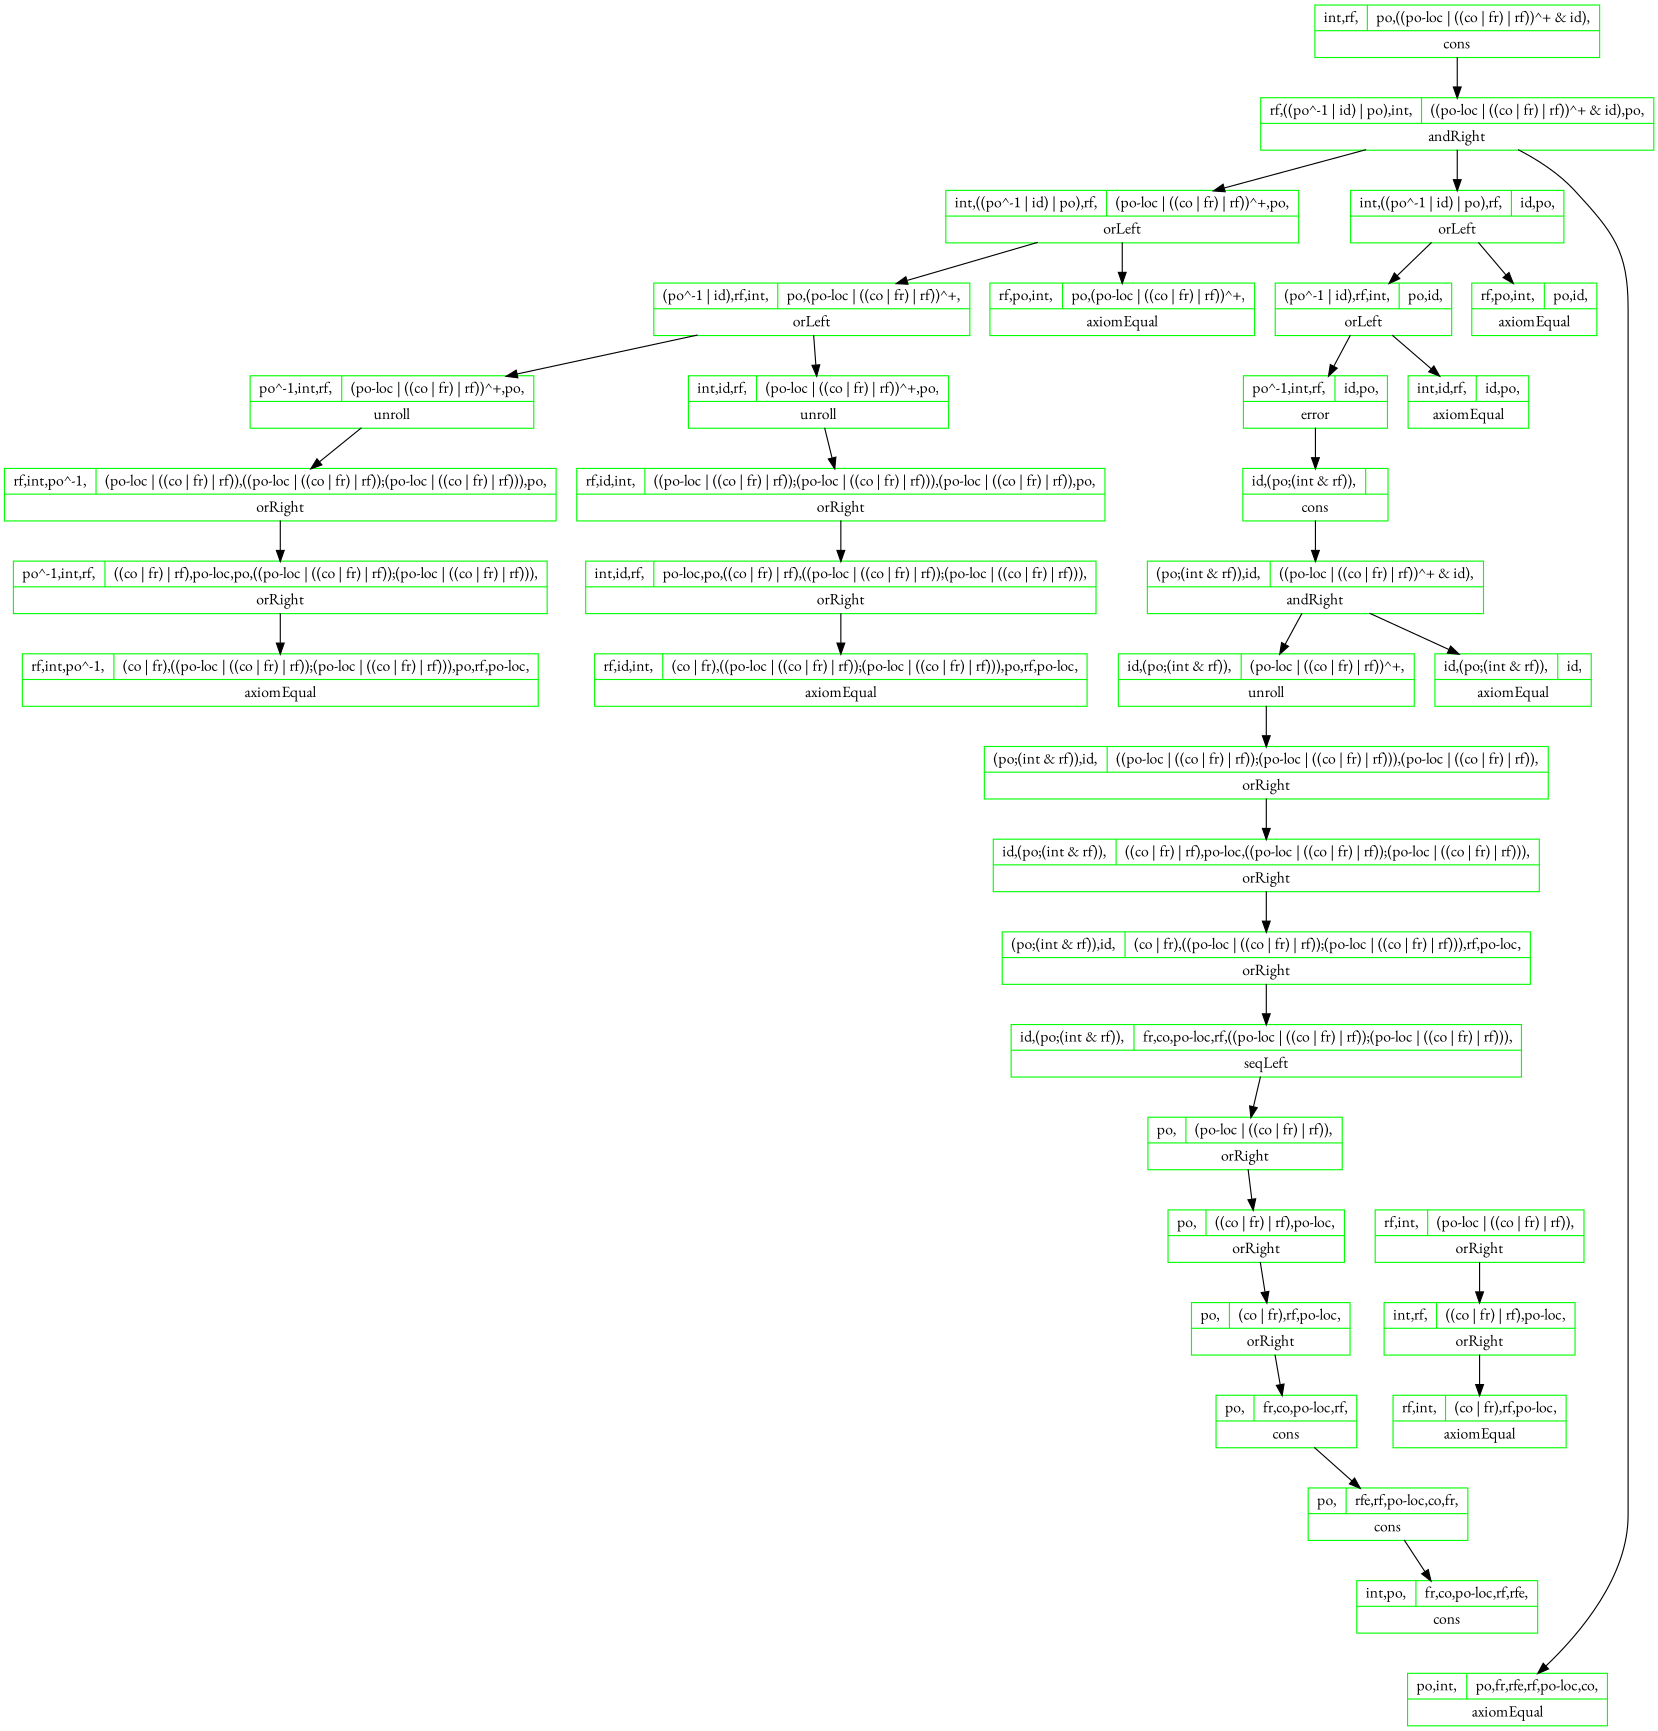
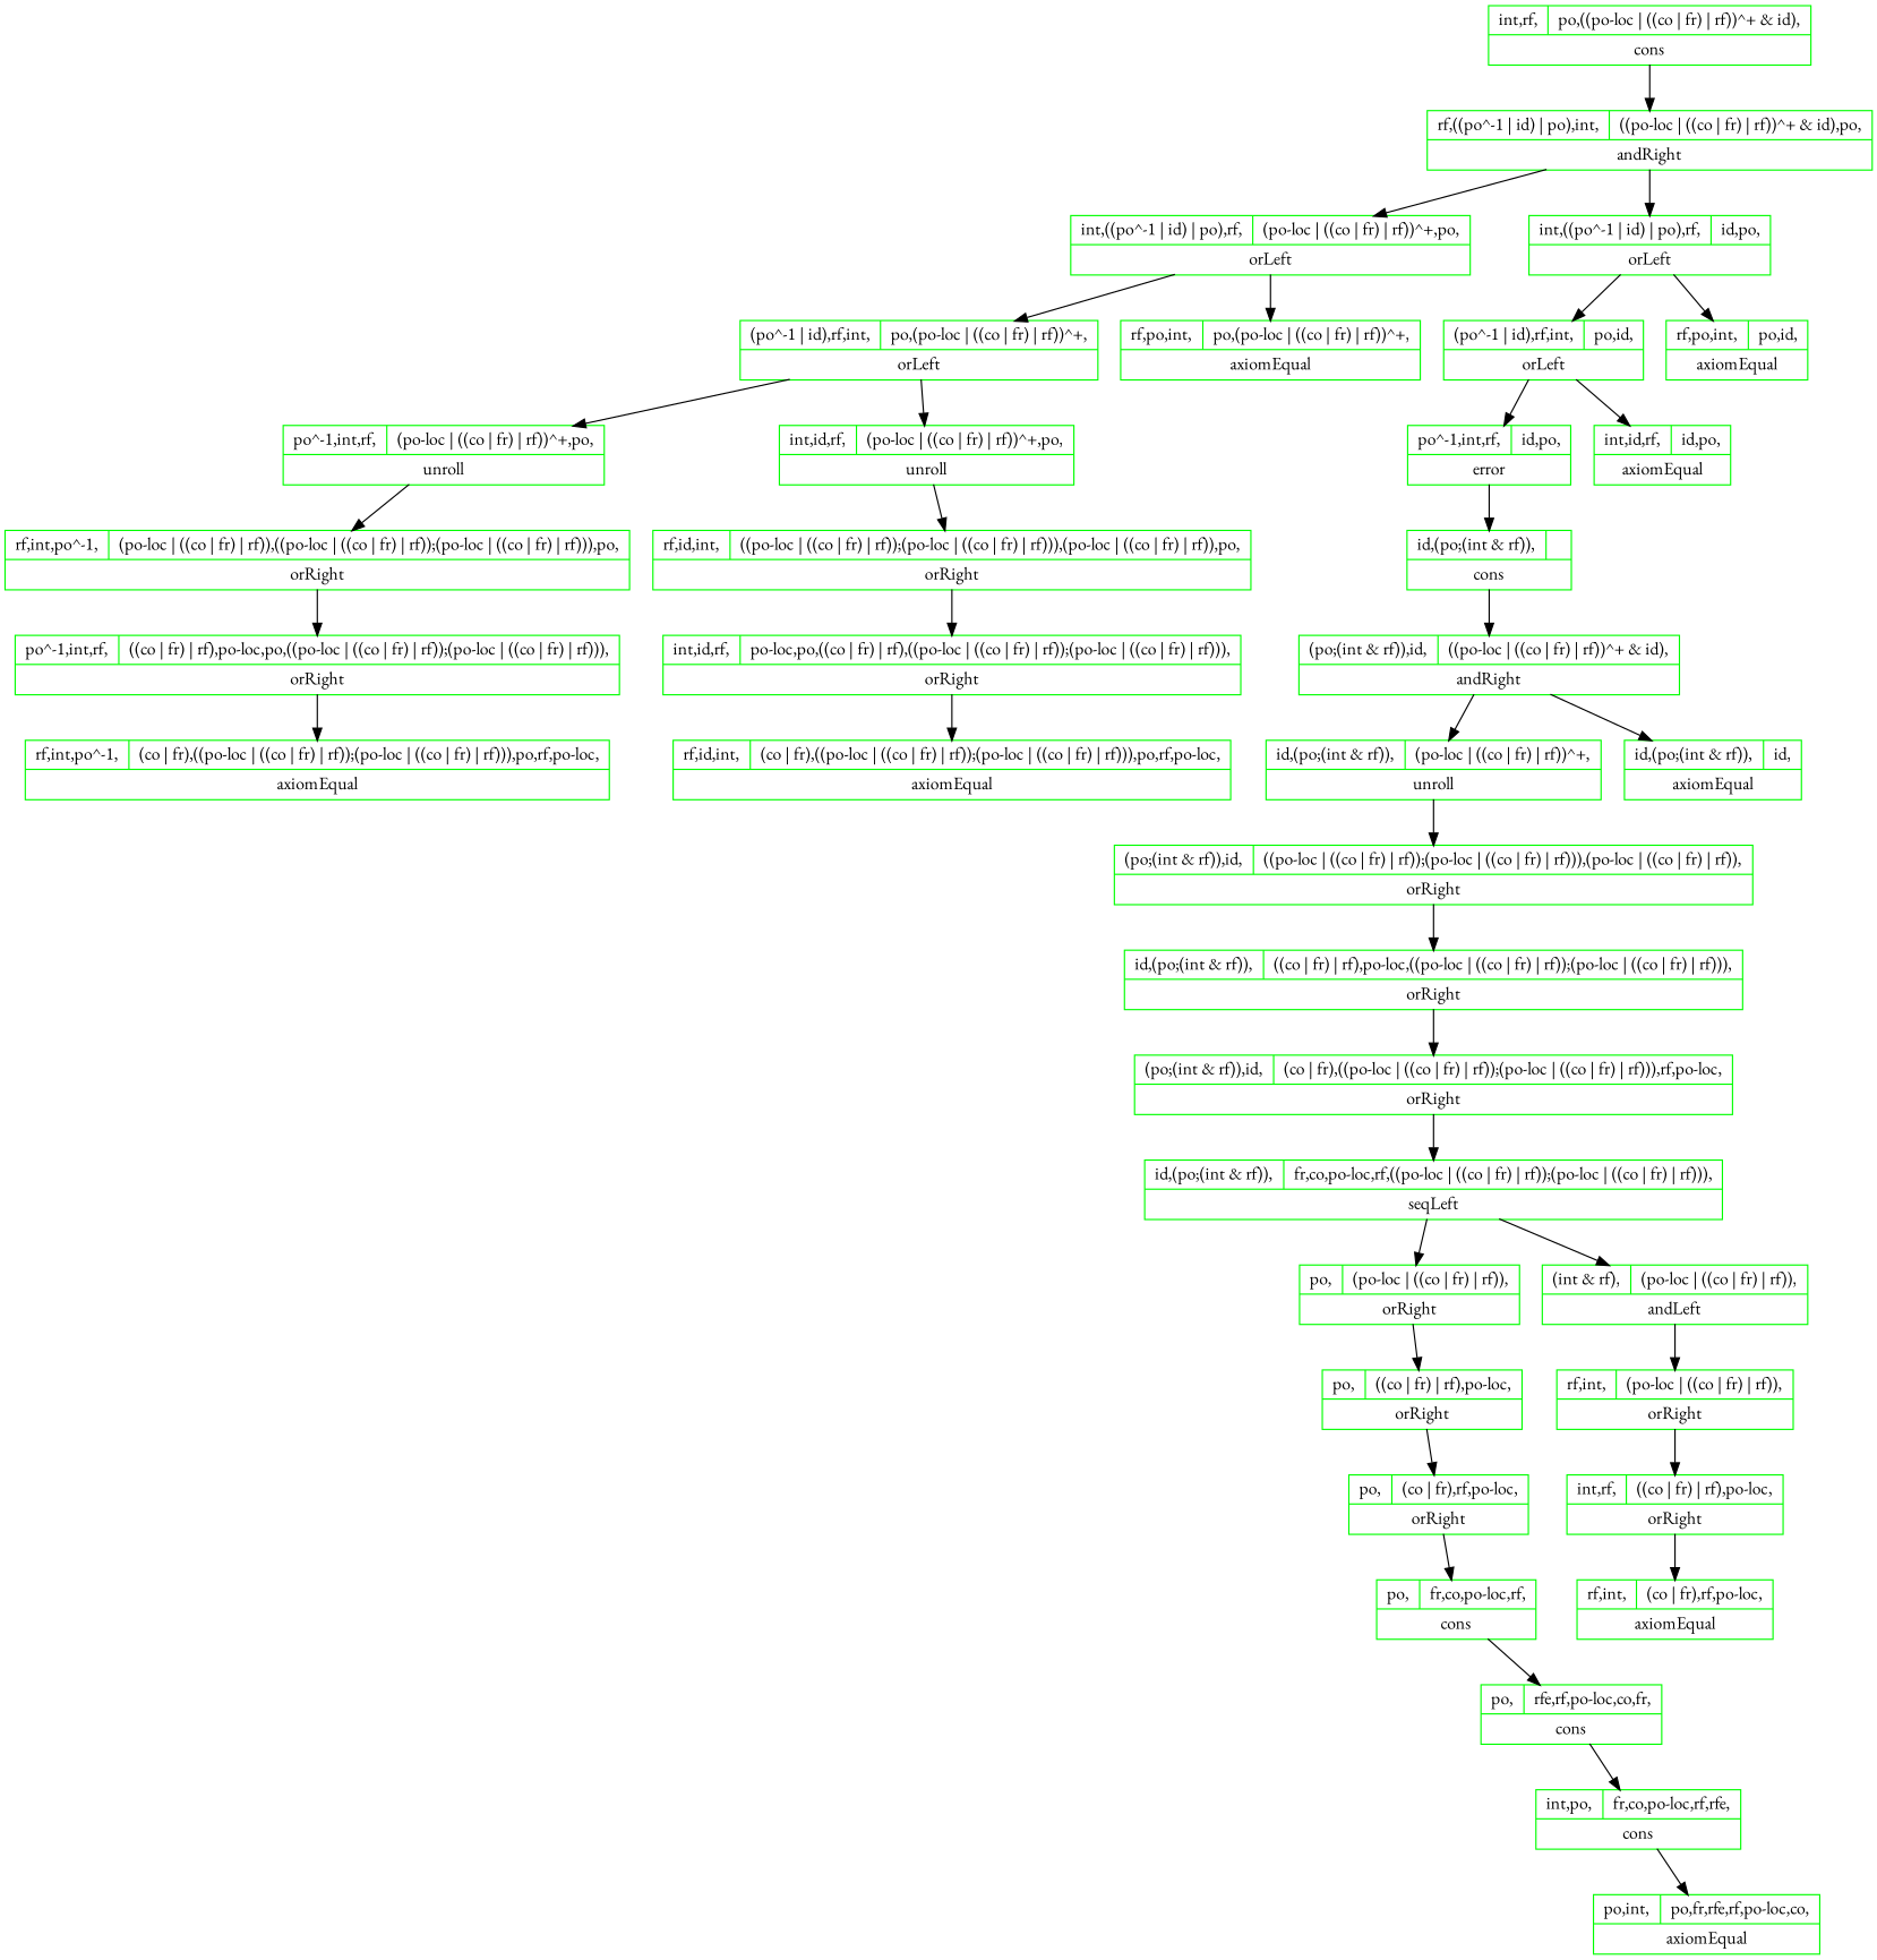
  digraph {
    fontname="EB Garamond"
    node [color=green fontname="EB Garamond" shape=record]
    edge [fontname="EB Garamond"]
    n1 [label="{{int,rf, | po,((po-loc \| ((co \| fr) \| rf))^+ & id),} | cons}"]
    n2 [label="{{rf,((po^-1 \| id) \| po),int, | ((po-loc \| ((co \| fr) \| rf))^+ & id),po,} | andRight}"]
    n3 [label="{{int,((po^-1 \| id) \| po),rf, | (po-loc \| ((co \| fr) \| rf))^+,po,} | orLeft}"]
    n4 [label="{{int,((po^-1 \| id) \| po),rf, | id,po,} | orLeft}"]
    n5 [label="{{(po^-1 \| id),rf,int, | po,(po-loc \| ((co \| fr) \| rf))^+,} | orLeft}"]
    n6 [label="{{rf,po,int, | po,(po-loc \| ((co \| fr) \| rf))^+,} | axiomEqual}"]
    n7 [label="{{(po^-1 \| id),rf,int, | po,id,} | orLeft}"]
    n8 [label="{{rf,po,int, | po,id,} | axiomEqual}"]
    n9 [label="{{po^-1,int,rf, | (po-loc \| ((co \| fr) \| rf))^+,po,} | unroll}"]
    n10 [label="{{int,id,rf, | (po-loc \| ((co \| fr) \| rf))^+,po,} | unroll}"]
    n11 [label="{{rf,int,po^-1, | (po-loc \| ((co \| fr) \| rf)),((po-loc \| ((co \| fr) \| rf));(po-loc \| ((co \| fr) \| rf))),po,} | orRight}"]
    n12 [label="{{rf,id,int, | ((po-loc \| ((co \| fr) \| rf));(po-loc \| ((co \| fr) \| rf))),(po-loc \| ((co \| fr) \| rf)),po,} | orRight}"]
    n13 [label="{{po^-1,int,rf, | ((co \| fr) \| rf),po-loc,po,((po-loc \| ((co \| fr) \| rf));(po-loc \| ((co \| fr) \| rf))),} | orRight}"]
    n14 [label="{{rf,int,po^-1, | (co \| fr),((po-loc \| ((co \| fr) \| rf));(po-loc \| ((co \| fr) \| rf))),po,rf,po-loc,} | axiomEqual}"]
    n15 [label="{{int,id,rf, | po-loc,po,((co \| fr) \| rf),((po-loc \| ((co \| fr) \| rf));(po-loc \| ((co \| fr) \| rf))),} | orRight}"]
    n16 [label="{{rf,id,int, | (co \| fr),((po-loc \| ((co \| fr) \| rf));(po-loc \| ((co \| fr) \| rf))),po,rf,po-loc,} | axiomEqual}"]
    n17 [label="{{po^-1,int,rf, | id,po,} | error}"]
    n18 [label="{{int,id,rf, | id,po,} | axiomEqual}"]
    n19 [label="{{id,(po;(int & rf)), | } | cons}"]
    n20 [label="{{(po;(int & rf)),id, | ((po-loc \| ((co \| fr) \| rf))^+ & id),} | andRight}"]
    n21 [label="{{id,(po;(int & rf)), | (po-loc \| ((co \| fr) \| rf))^+,} | unroll}"]
    n22 [label="{{id,(po;(int & rf)), | id,} | axiomEqual}"]
    n23 [label="{{(po;(int & rf)),id, | ((po-loc \| ((co \| fr) \| rf));(po-loc \| ((co \| fr) \| rf))),(po-loc \| ((co \| fr) \| rf)),} | orRight}"]
    n24 [label="{{id,(po;(int & rf)), | ((co \| fr) \| rf),po-loc,((po-loc \| ((co \| fr) \| rf));(po-loc \| ((co \| fr) \| rf))),} | orRight}"]
    n25 [label="{{(po;(int & rf)),id, | (co \| fr),((po-loc \| ((co \| fr) \| rf));(po-loc \| ((co \| fr) \| rf))),rf,po-loc,} | orRight}"]
    n26 [label="{{id,(po;(int & rf)), | fr,co,po-loc,rf,((po-loc \| ((co \| fr) \| rf));(po-loc \| ((co \| fr) \| rf))),} | seqLeft}"]
    n27 [label="{{po, | (po-loc \| ((co \| fr) \| rf)),} | orRight}"]
+   n28 [label="{{(int & rf), | (po-loc \| ((co \| fr) \| rf)),} | andLeft}"]
    n29 [label="{{po, | ((co \| fr) \| rf),po-loc,} | orRight}"]
    n30 [label="{{rf,int, | (po-loc \| ((co \| fr) \| rf)),} | orRight}"]
    n31 [label="{{po, | (co \| fr),rf,po-loc,} | orRight}"]
    n32 [label="{{po, | fr,co,po-loc,rf,} | cons}"]
    n33 [label="{{po, | rfe,rf,po-loc,co,fr,} | cons}"]
    n34 [label="{{int,po, | fr,co,po-loc,rf,rfe,} | cons}"]
    n35 [label="{{po,int, | po,fr,rfe,rf,po-loc,co,} | axiomEqual}"]
    n36 [label="{{int,rf, | ((co \| fr) \| rf),po-loc,} | orRight}"]
    n37 [label="{{rf,int, | (co \| fr),rf,po-loc,} | axiomEqual}"]
    n1 -> n2
    n2 -> n3
    n2 -> n4
    n3 -> n5
    n3 -> n6
    n4 -> n7
    n4 -> n8
    n5 -> n9
    n5 -> n10
    n7 -> n17
    n7 -> n18
    n9 -> n11
    n10 -> n12
    n11 -> n13
    n12 -> n15
    n13 -> n14
    n15 -> n16
    n17 -> n19
    n19 -> n20
    n20 -> n21
    n20 -> n22
    n21 -> n23
    n23 -> n24
    n24 -> n25
    n25 -> n26
    n26 -> n27
+   n26 -> n28
    n27 -> n29
+   n28 -> n30
    n29 -> n31
    n30 -> n36
    n31 -> n32
    n32 -> n33
    n33 -> n34
-   n2 -> n35
+   n34 -> n35
    n36 -> n37
  }
